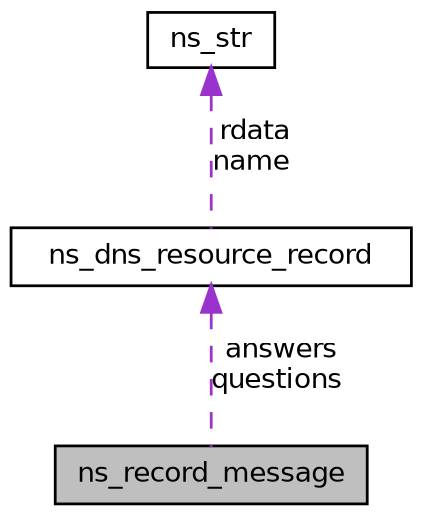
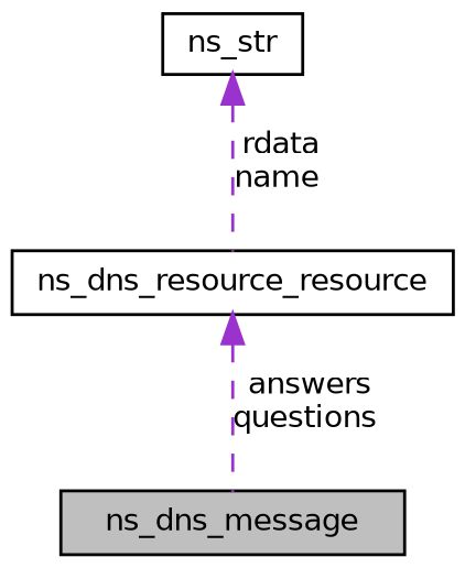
  digraph {
    fontname="DejaVu Sans"
    node [color=black fillcolor=white fontname="DejaVu Sans" fontsize=10 shape=record style=filled]
    edge [color=darkorchid3 dir=back fontname="DejaVu Sans" fontsize=10 labelfontname=Helvetica labelfontsize=10 style=dashed]
-   n1 [fillcolor=grey75 fontcolor=black height=0.2 label=ns_record_message width=0.4]
+   n1 [fillcolor=grey75 fontcolor=black height=0.2 label=ns_dns_message width=0.4]
    n2 [height=0.2 label=ns_str width=0.4]
-   n3 [height=0.2 label=ns_dns_resource_record width=0.4]
+   n3 [height=0.2 label=ns_dns_resource_resource width=0.4]
    n2 -> n3 [label=" rdata\nname"]
    n3 -> n1 [label=" answers\nquestions"]
  }
